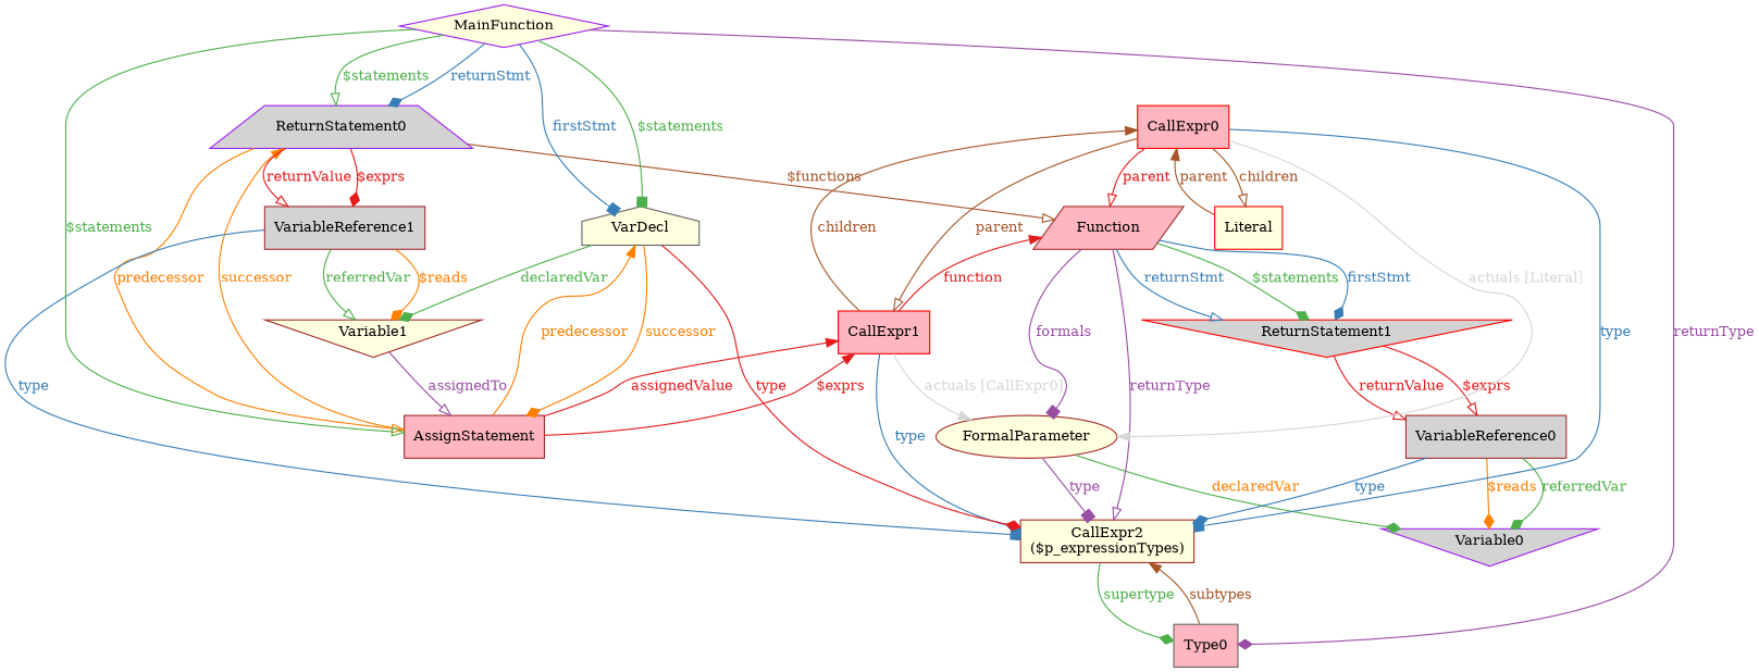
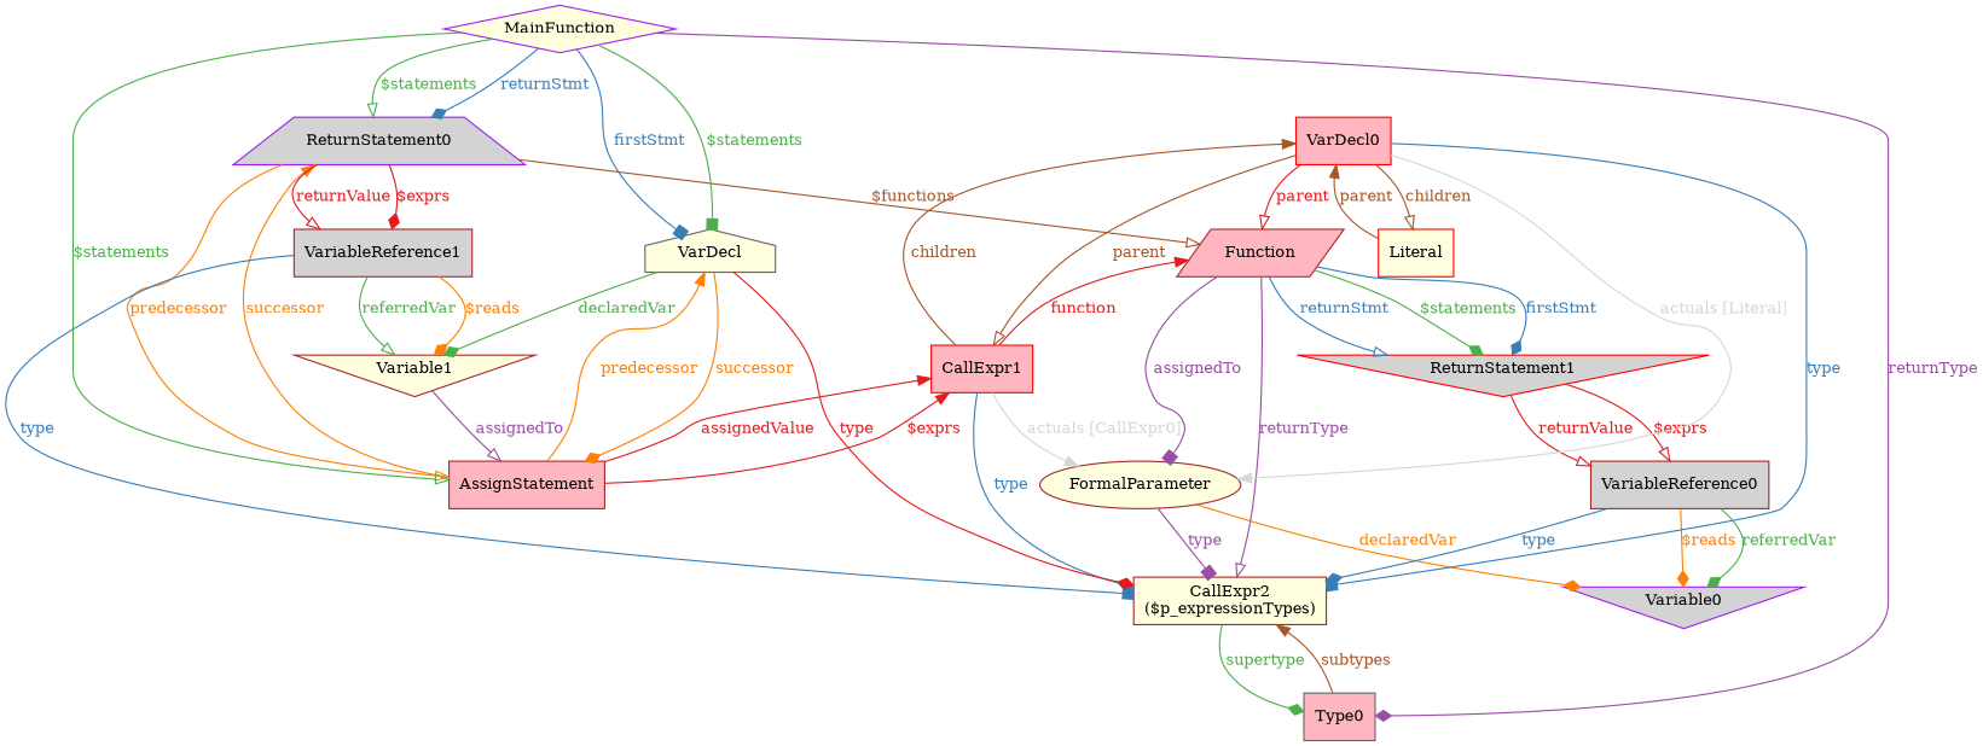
  digraph {
    fontsize=12
    rankdir=TB
    node [color=brown fillcolor=lightyellow fontcolor="#000000" fontsize=12 shape=box style="filled, solid"]
    edge [color="#e41a1c" dir=forward fontcolor="#e41a1c" fontsize=12 style=solid uuid="<Function, ReturnStatement1>" weight=1 arrowhead=diamond]
    n1 [color=red fillcolor=lightpink label=CallExpr1 uuid=CallExpr1]
    n2 [fillcolor=lightpink label=AssignStatement uuid=AssignStatement]
    n3 [label=FormalParameter shape=ellipse uuid=FormalParameter]
    n4 [label="CallExpr2\n($p_expressionTypes)" uuid=Type2]
    n5 [color=purple fillcolor=lightgrey label=Variable0 shape=invtriangle uuid=Variable0]
    n6 [color=gray40 fillcolor=lightpink label=Type0 uuid=Type0]
    n7 [label=Variable1 shape=invtriangle uuid=Variable1]
    n8 [color=purple fillcolor=lightgrey label=ReturnStatement0 shape=trapezium uuid=ReturnStatement0]
    n9 [fillcolor=lightgrey label=VariableReference1 uuid=VariableReference1]
    n10 [fillcolor=lightpink label=Function shape=parallelogram uuid=Function]
    n11 [color=red fillcolor=lightgrey label=ReturnStatement1 shape=invtriangle uuid=ReturnStatement1]
    n12 [fillcolor=lightgrey label=VariableReference0 uuid=VariableReference0]
    n13 [color=purple label=MainFunction shape=diamond uuid=MainFunction]
    n14 [color=gray40 label=VarDecl shape=house uuid=VarDecl]
-   n15 [color=red fillcolor=lightpink label=CallExpr0 uuid=CallExpr0]
+   n15 [color=red fillcolor=lightpink label=VarDecl0 uuid=CallExpr0]
    n16 [color=red label=Literal uuid=Literal]
    n1 -> n2 [dir=back label="$exprs" uuid="<AssignStatement, CallExpr1>" arrowhead=""]
    n1 -> n2 [dir=back label=assignedValue uuid="<AssignStatement, CallExpr1>" arrowhead=""]
    n1 -> n3 [color="#d6d6d6" fontcolor="#d6d6d6" label="actuals [CallExpr0]" uuid="<CallExpr1, CallExpr0, FormalParameter>" arrowhead=""]
    n1 -> n4 [color="#377eb8" fontcolor="#377eb8" label=type uuid="<CallExpr1, Type2>"]
    n3 -> n4 [arrowhead=box color="#984ea3" fontcolor="#984ea3" label=type uuid="<FormalParameter, Type2>"]
-   n3 -> n5 [color="#4daf4a" fontcolor="#ff7f00" label=declaredVar uuid="<FormalParameter, Variable0>"]
+   n3 -> n5 [color="#ff7f00" fontcolor="#ff7f00" label=declaredVar uuid="<FormalParameter, Variable0>"]
    n4 -> n6 [color="#a65628" dir=back fontcolor="#a65628" label=subtypes uuid="<Type0, Type2>" arrowhead=""]
    n4 -> n6 [color="#4daf4a" fontcolor="#4daf4a" label=supertype uuid="<Type2, Type0>"]
    n7 -> n2 [arrowhead=onormal color="#984ea3" fontcolor="#984ea3" label=assignedTo uuid="<AssignStatement, Variable1>"]
    n8 -> n2 [arrowhead=onormal color="#ff7f00" fontcolor="#ff7f00" label=predecessor uuid="<ReturnStatement0, AssignStatement>"]
    n8 -> n2 [color="#ff7f00" dir=back fontcolor="#ff7f00" label=successor uuid="<AssignStatement, ReturnStatement0>" arrowhead=""]
    n8 -> n9 [label="$exprs" uuid="<ReturnStatement0, VariableReference1>"]
    n8 -> n9 [arrowhead=onormal label=returnValue uuid="<ReturnStatement0, VariableReference1>"]
    n8 -> n10 [arrowhead=onormal color="#a65628" fontcolor="#a65628" label="$functions" uuid="<MainFunction, Function>"]
    n9 -> n4 [arrowhead=box color="#377eb8" fontcolor="#377eb8" label=type uuid="<VariableReference1, Type2>"]
    n9 -> n7 [color="#ff7f00" fontcolor="#ff7f00" label="$reads" uuid="<VariableReference1, Variable1>"]
    n9 -> n7 [arrowhead=onormal color="#4daf4a" fontcolor="#4daf4a" label=referredVar uuid="<VariableReference1, Variable1>"]
    n10 -> n1 [dir=back label=function uuid="<CallExpr1, Function>" arrowhead=""]
-   n10 -> n3 [arrowhead=box color="#984ea3" fontcolor="#984ea3" label=formals uuid="<Function, FormalParameter>"]
+   n10 -> n3 [arrowhead=box color="#984ea3" fontcolor="#984ea3" label=assignedTo uuid="<Function, FormalParameter>"]
    n10 -> n4 [arrowhead=onormal color="#984ea3" fontcolor="#984ea3" label=returnType uuid="<Function, Type2>"]
    n10 -> n11 [color="#4daf4a" fontcolor="#4daf4a" label="$statements"]
    n10 -> n11 [color="#377eb8" fontcolor="#377eb8" label=firstStmt]
    n10 -> n11 [arrowhead=onormal color="#377eb8" fontcolor="#377eb8" label=returnStmt]
    n11 -> n12 [arrowhead=onormal label="$exprs" uuid="<ReturnStatement1, VariableReference0>"]
    n11 -> n12 [arrowhead=onormal label=returnValue uuid="<ReturnStatement1, VariableReference0>"]
    n12 -> n4 [color="#377eb8" fontcolor="#377eb8" label=type uuid="<VariableReference0, Type2>"]
    n12 -> n5 [color="#ff7f00" fontcolor="#ff7f00" label="$reads" uuid="<VariableReference0, Variable0>"]
    n12 -> n5 [color="#4daf4a" fontcolor="#4daf4a" label=referredVar uuid="<VariableReference0, Variable0>"]
    n13 -> n2 [arrowhead=onormal color="#4daf4a" fontcolor="#4daf4a" label="$statements" uuid="<MainFunction, AssignStatement>"]
    n13 -> n6 [color="#984ea3" fontcolor="#984ea3" label=returnType uuid="<MainFunction, Type0>"]
    n13 -> n8 [arrowhead=onormal color="#4daf4a" fontcolor="#4daf4a" label="$statements" uuid="<MainFunction, ReturnStatement0>"]
    n13 -> n8 [color="#377eb8" fontcolor="#377eb8" label=returnStmt uuid="<MainFunction, ReturnStatement0>"]
    n13 -> n14 [arrowhead=box color="#4daf4a" fontcolor="#4daf4a" label="$statements" uuid="<MainFunction, VarDecl>"]
    n13 -> n14 [arrowhead=box color="#377eb8" fontcolor="#377eb8" label=firstStmt uuid="<MainFunction, VarDecl>"]
    n14 -> n2 [color="#ff7f00" dir=back fontcolor="#ff7f00" label=predecessor uuid="<AssignStatement, VarDecl>" arrowhead=""]
    n14 -> n2 [color="#ff7f00" fontcolor="#ff7f00" label=successor uuid="<VarDecl, AssignStatement>"]
    n14 -> n4 [label=type uuid="<VarDecl, Type2>"]
    n14 -> n7 [color="#4daf4a" fontcolor="#4daf4a" label=declaredVar uuid="<VarDecl, Variable1>"]
    n15 -> n1 [color="#a65628" dir=back fontcolor="#a65628" label=children uuid="<CallExpr1, CallExpr0>" arrowhead=""]
    n15 -> n1 [arrowhead=onormal color="#a65628" fontcolor="#a65628" label=parent uuid="<CallExpr0, CallExpr1>"]
    n15 -> n3 [color="#d6d6d6" fontcolor="#d6d6d6" label="actuals [Literal]" uuid="<CallExpr0, Literal, FormalParameter>" arrowhead=""]
    n15 -> n4 [arrowhead=box color="#377eb8" fontcolor="#377eb8" label=type uuid="<CallExpr0, Type2>"]
    n15 -> n10 [arrowhead=onormal label=parent uuid="<CallExpr0, Function>"]
    n15 -> n16 [arrowhead=onormal color="#a65628" fontcolor="#a65628" label=children uuid="<CallExpr0, Literal>"]
    n15 -> n16 [color="#a65628" dir=back fontcolor="#a65628" label=parent uuid="<Literal, CallExpr0>" arrowhead=""]
  }
